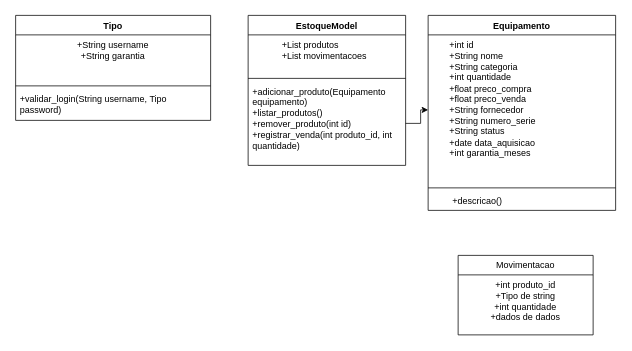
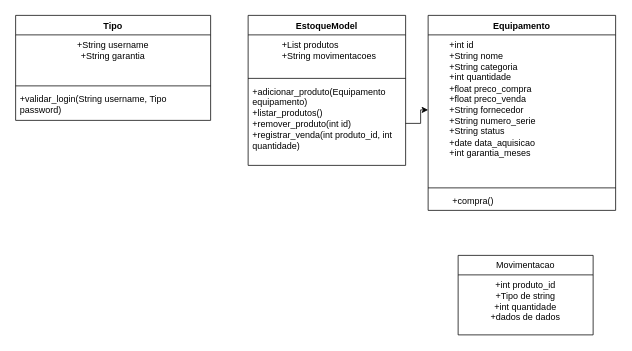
  <mxCell id="0" />
  <mxCell id="1" parent="0" />
  <mxCell id="2" value="&lt;font style=&quot;vertical-align: inherit;&quot; dir=&quot;auto&quot;&gt;&lt;font style=&quot;vertical-align: inherit;&quot; dir=&quot;auto&quot;&gt;Movimentacao&lt;/font&gt;&lt;/font&gt;" style="swimlane;fontStyle=0;childLayout=stackLayout;horizontal=1;startSize=26;fillColor=none;horizontalStack=0;resizeParent=1;resizeParentMax=0;resizeLast=0;collapsible=1;marginBottom=0;whiteSpace=wrap;html=1;" vertex="1" parent="1"><mxGeometry x="610" y="340" width="180" height="106" as="geometry" /></mxCell>
  <mxCell id="3" value="+int produto_id &#10;+Tipo de string &#10;+int quantidade &#10;+dados de dados" style="text;whiteSpace=wrap;align=center;" vertex="1" parent="2"><mxGeometry y="26" width="180" height="80" as="geometry" /></mxCell>
  <mxCell id="4" value="&lt;div style=&quot;text-align: left; text-wrap-mode: wrap;&quot;&gt;&lt;br&gt;&lt;/div&gt;" style="text;html=1;align=center;verticalAlign=middle;resizable=0;points=[];autosize=1;strokeColor=none;fillColor=none;" vertex="1" parent="1"><mxGeometry x="400" y="360" width="20" height="30" as="geometry" /></mxCell>
  <mxCell id="5" value="Equipamento" style="swimlane;fontStyle=1;align=center;verticalAlign=top;childLayout=stackLayout;horizontal=1;startSize=26;horizontalStack=0;resizeParent=1;resizeParentMax=0;resizeLast=0;collapsible=1;marginBottom=0;whiteSpace=wrap;html=1;" vertex="1" parent="1"><mxGeometry x="570" y="20" width="250" height="260" as="geometry" /></mxCell>
  <mxCell id="6" value="        +int id&#10;        +String nome&#10;        +String categoria&#10;        +int quantidade&#10;        +float preco_compra&#10;        +float preco_venda&#10;        +String fornecedor&#10;        +String numero_serie&#10;        +String status&#10;        +date data_aquisicao&#10;        +int garantia_meses&#10;      " style="text;whiteSpace=wrap;align=left;" vertex="1" parent="5"><mxGeometry y="26" width="250" height="200" as="geometry" /></mxCell>
  <mxCell id="7" value="" style="line;strokeWidth=1;fillColor=none;align=left;verticalAlign=middle;spacingTop=-1;spacingLeft=3;spacingRight=3;rotatable=0;labelPosition=right;points=[];portConstraint=eastwest;strokeColor=inherit;" vertex="1" parent="5"><mxGeometry y="226" width="250" height="8" as="geometry" /></mxCell>
- <mxCell id="8" value="&lt;span style=&quot;white-space: pre;&quot;&gt;&#09;&lt;/span&gt;+descricao()" style="text;strokeColor=none;fillColor=none;align=left;verticalAlign=top;spacingLeft=4;spacingRight=4;overflow=hidden;rotatable=0;points=[[0,0.5],[1,0.5]];portConstraint=eastwest;whiteSpace=wrap;html=1;" vertex="1" parent="5"><mxGeometry y="234" width="250" height="26" as="geometry" /></mxCell>
+ <mxCell id="8" value="&lt;span style=&quot;white-space: pre;&quot;&gt;&#09;&lt;/span&gt;+compra()" style="text;strokeColor=none;fillColor=none;align=left;verticalAlign=top;spacingLeft=4;spacingRight=4;overflow=hidden;rotatable=0;points=[[0,0.5],[1,0.5]];portConstraint=eastwest;whiteSpace=wrap;html=1;" vertex="1" parent="5"><mxGeometry y="234" width="250" height="26" as="geometry" /></mxCell>
  <mxCell id="9" value="Tipo" style="swimlane;fontStyle=1;align=center;verticalAlign=top;childLayout=stackLayout;horizontal=1;startSize=26;horizontalStack=0;resizeParent=1;resizeParentMax=0;resizeLast=0;collapsible=1;marginBottom=0;whiteSpace=wrap;html=1;" vertex="1" parent="1"><mxGeometry x="20" y="20" width="260" height="140" as="geometry" /></mxCell>
  <mxCell id="10" value="+String username&#10;+String garantia" style="text;whiteSpace=wrap;align=center;" vertex="1" parent="9"><mxGeometry y="26" width="260" height="64" as="geometry" /></mxCell>
  <mxCell id="11" value="" style="line;strokeWidth=1;fillColor=none;align=left;verticalAlign=middle;spacingTop=-1;spacingLeft=3;spacingRight=3;rotatable=0;labelPosition=right;points=[];portConstraint=eastwest;strokeColor=inherit;" vertex="1" parent="9"><mxGeometry y="90" width="260" height="8" as="geometry" /></mxCell>
  <mxCell id="12" value="+validar_login(String username, Tipo password)" style="text;strokeColor=none;fillColor=none;align=left;verticalAlign=top;spacingLeft=4;spacingRight=4;overflow=hidden;rotatable=0;points=[[0,0.5],[1,0.5]];portConstraint=eastwest;whiteSpace=wrap;html=1;" vertex="1" parent="9"><mxGeometry y="98" width="260" height="42" as="geometry" /></mxCell>
  <mxCell id="13" value="EstoqueModel" style="swimlane;fontStyle=1;align=center;verticalAlign=top;childLayout=stackLayout;horizontal=1;startSize=26;horizontalStack=0;resizeParent=1;resizeParentMax=0;resizeLast=0;collapsible=1;marginBottom=0;whiteSpace=wrap;html=1;" vertex="1" parent="1"><mxGeometry x="330" y="20" width="210" height="200" as="geometry" /></mxCell>
- <mxCell id="14" value="             +List produtos&#10;             +List movimentacoes" style="text;whiteSpace=wrap;align=left;" vertex="1" parent="13"><mxGeometry y="26" width="210" height="54" as="geometry" /></mxCell>
+ <mxCell id="14" value="             +List produtos&#10;             +String movimentacoes" style="text;whiteSpace=wrap;align=left;" vertex="1" parent="13"><mxGeometry y="26" width="210" height="54" as="geometry" /></mxCell>
  <mxCell id="15" value="" style="line;strokeWidth=1;fillColor=none;align=left;verticalAlign=middle;spacingTop=-1;spacingLeft=3;spacingRight=3;rotatable=0;labelPosition=right;points=[];portConstraint=eastwest;strokeColor=inherit;" vertex="1" parent="13"><mxGeometry y="80" width="210" height="8" as="geometry" /></mxCell>
  <mxCell id="16" value="+adicionar_produto(Equipamento equipamento)&lt;br/&gt;&#09;    +listar_produtos()&lt;br/&gt;&#09;    +remover_produto(int id)&lt;br/&gt;&#09;    +registrar_venda(int produto_id, int quantidade)" style="text;strokeColor=none;fillColor=none;align=left;verticalAlign=top;spacingLeft=4;spacingRight=4;overflow=hidden;rotatable=0;points=[[0,0.5],[1,0.5]];portConstraint=eastwest;whiteSpace=wrap;html=1;" vertex="1" parent="13"><mxGeometry y="88" width="210" height="112" as="geometry" /></mxCell>
  <mxCell id="17" value="" style="edgeStyle=orthogonalEdgeStyle;rounded=0;orthogonalLoop=1;jettySize=auto;html=1;" edge="1" parent="1" source="16" target="6"><mxGeometry relative="1" as="geometry" /></mxCell>
